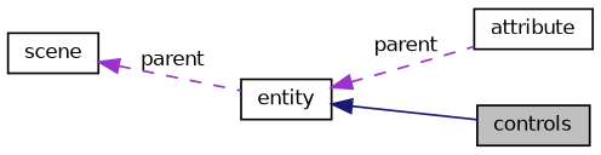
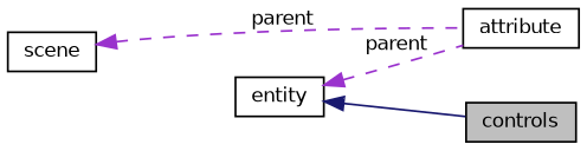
  digraph {
    rankdir=LR
    node [color=black fillcolor=white fontname=Helvetica fontsize=10 shape=record style=filled]
    edge [color=darkorchid3 dir=back fontname=Helvetica fontsize=10 labelfontname=Helvetica labelfontsize=10 style=dashed]
    n1 [fillcolor=grey75 fontcolor=black height=0.2 label=controls width=0.4]
    n2 [height=0.2 label=attribute width=0.4]
    n3 [height=0.2 label=entity width=0.4]
    n4 [height=0.2 label=scene width=0.4]
    n3 -> n1 [color=midnightblue style=solid]
    n3 -> n2 [label=" parent"]
-   n4 -> n3 [label=" parent"]
+   n4 -> n2 [label=" parent"]
  }
